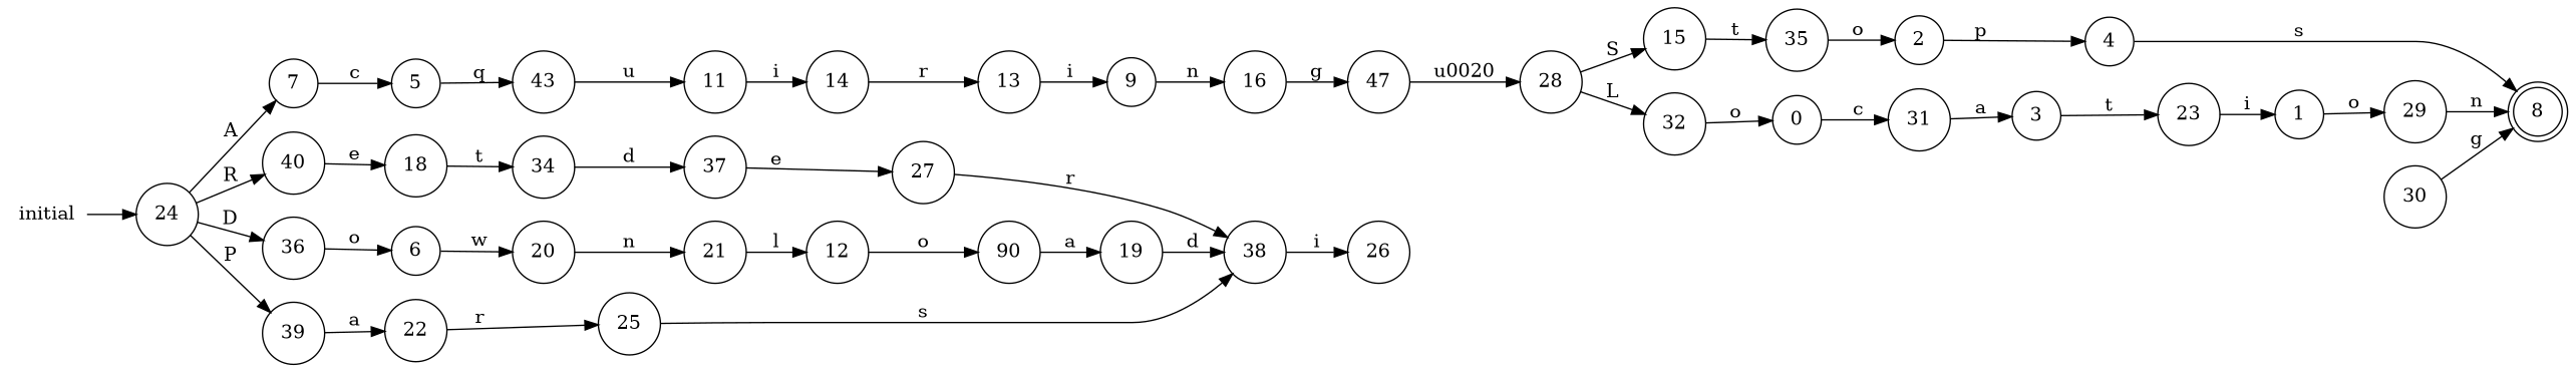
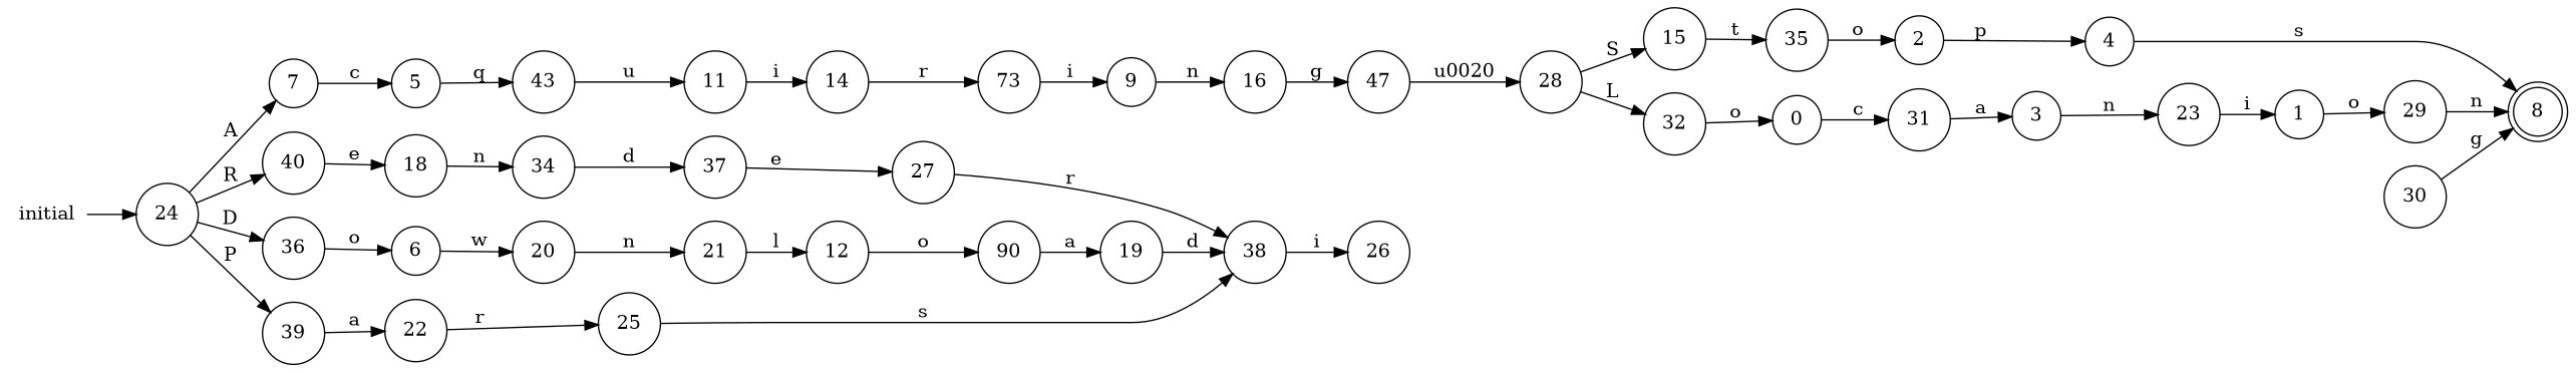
  digraph {
    rankdir=LR
    node [shape=circle]
    0
    31
    3
    23
    1
    29
    8 [shape=doublecircle]
    2
    4
    n10 [label=43]
    5
    11
    14
    6
    20
    21
    12
    7
    9
    16
    n21 [label=47]
    28
    n23 [label=90]
    19
    38
    26
-   13
+   13 [label=73]
    15
    35
    32
    18
    34
    37
    27
    22
    25
    24
    40
    36
    39
    initial [shape=plaintext]
    30
    0 -> 31 [label=c]
    31 -> 3 [label=a]
-   3 -> 23 [label=t]
+   3 -> 23 [label=n]
    23 -> 1 [label=i]
    1 -> 29 [label=o]
    29 -> 8 [label=n]
    2 -> 4 [label=p]
    4 -> 8 [label=s]
    n10 -> 11 [label=u]
    5 -> n10 [label=q]
    11 -> 14 [label=i]
    14 -> 13 [label=r]
    6 -> 20 [label=w]
    20 -> 21 [label=n]
    21 -> 12 [label=l]
    12 -> n23 [label=o]
    7 -> 5 [label=c]
    9 -> 16 [label=n]
    16 -> n21 [label=g]
    n21 -> 28 [label="\u0020"]
    28 -> 15 [label=S]
    28 -> 32 [label=L]
    n23 -> 19 [label=a]
    19 -> 38 [label=d]
    38 -> 26 [label=i]
    13 -> 9 [label=i]
    15 -> 35 [label=t]
    35 -> 2 [label=o]
    32 -> 0 [label=o]
-   18 -> 34 [label=t]
+   18 -> 34 [label=n]
    34 -> 37 [label=d]
    37 -> 27 [label=e]
    27 -> 38 [label=r]
    22 -> 25 [label=r]
    25 -> 38 [label=s]
    24 -> 7 [label=A]
    24 -> 40 [label=R]
    24 -> 36 [label=D]
    24 -> 39 [label=P]
    40 -> 18 [label=e]
    36 -> 6 [label=o]
    39 -> 22 [label=a]
    initial -> 24
    30 -> 8 [label=g]
  }
